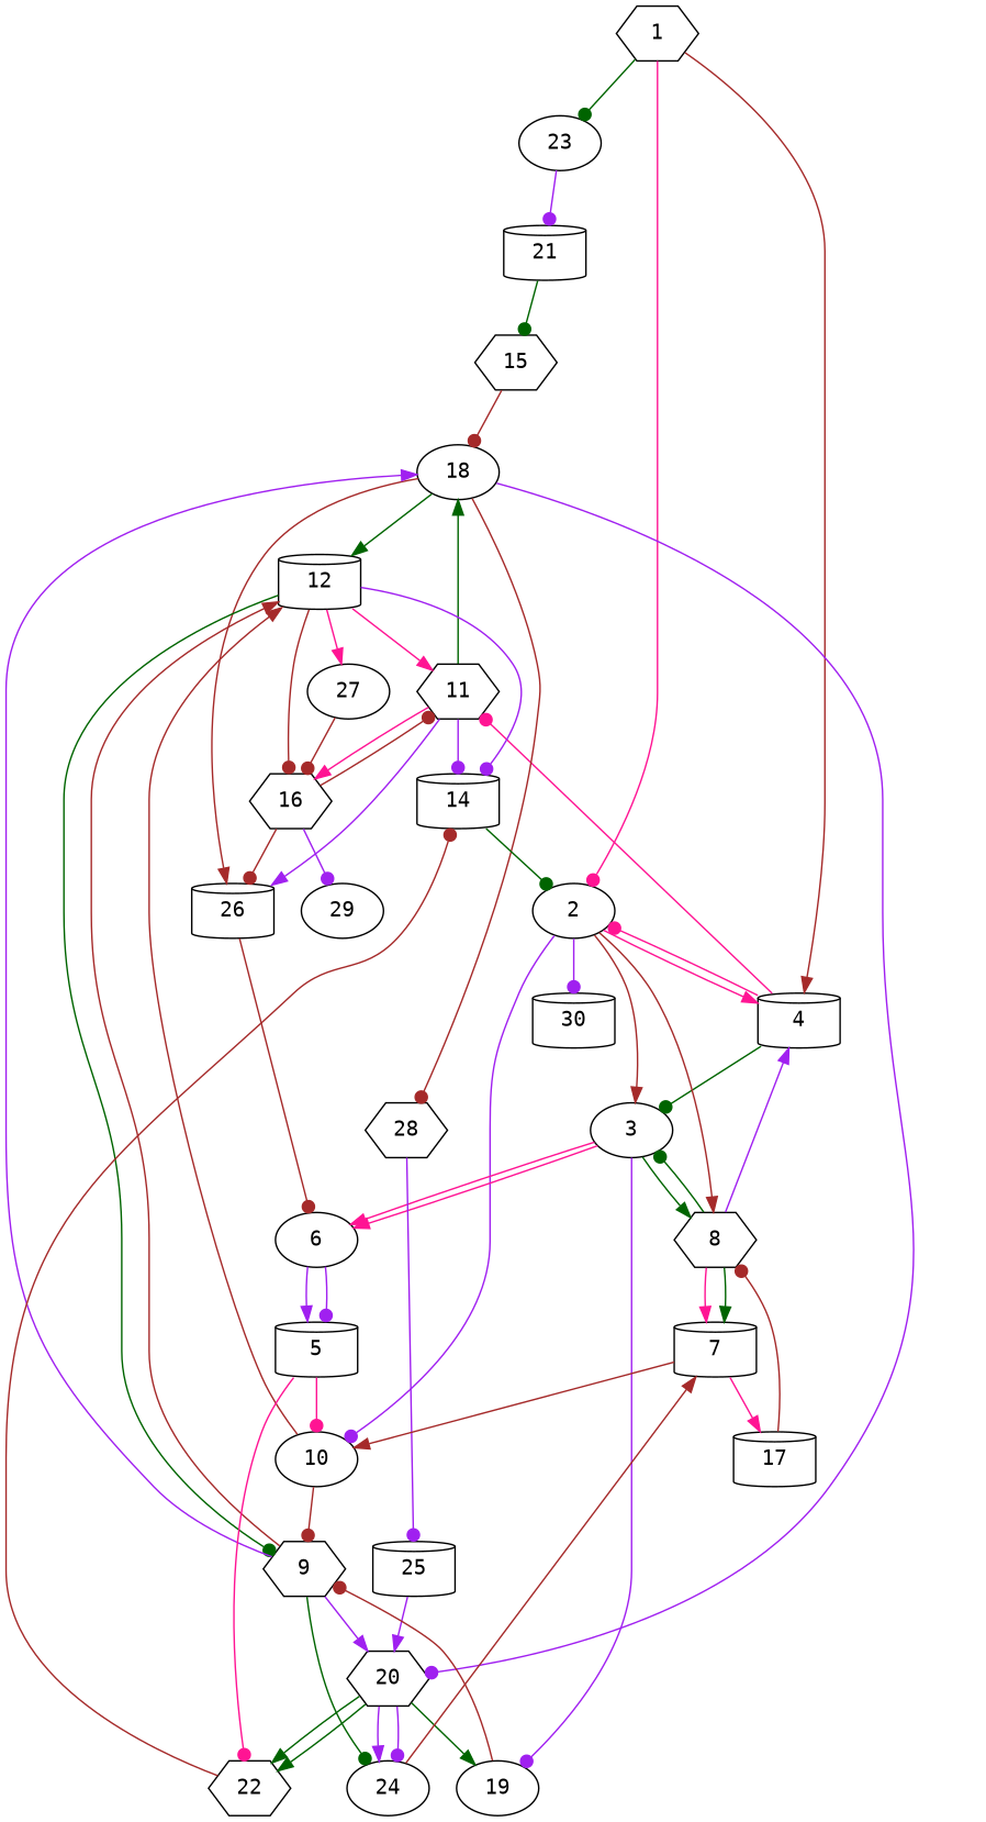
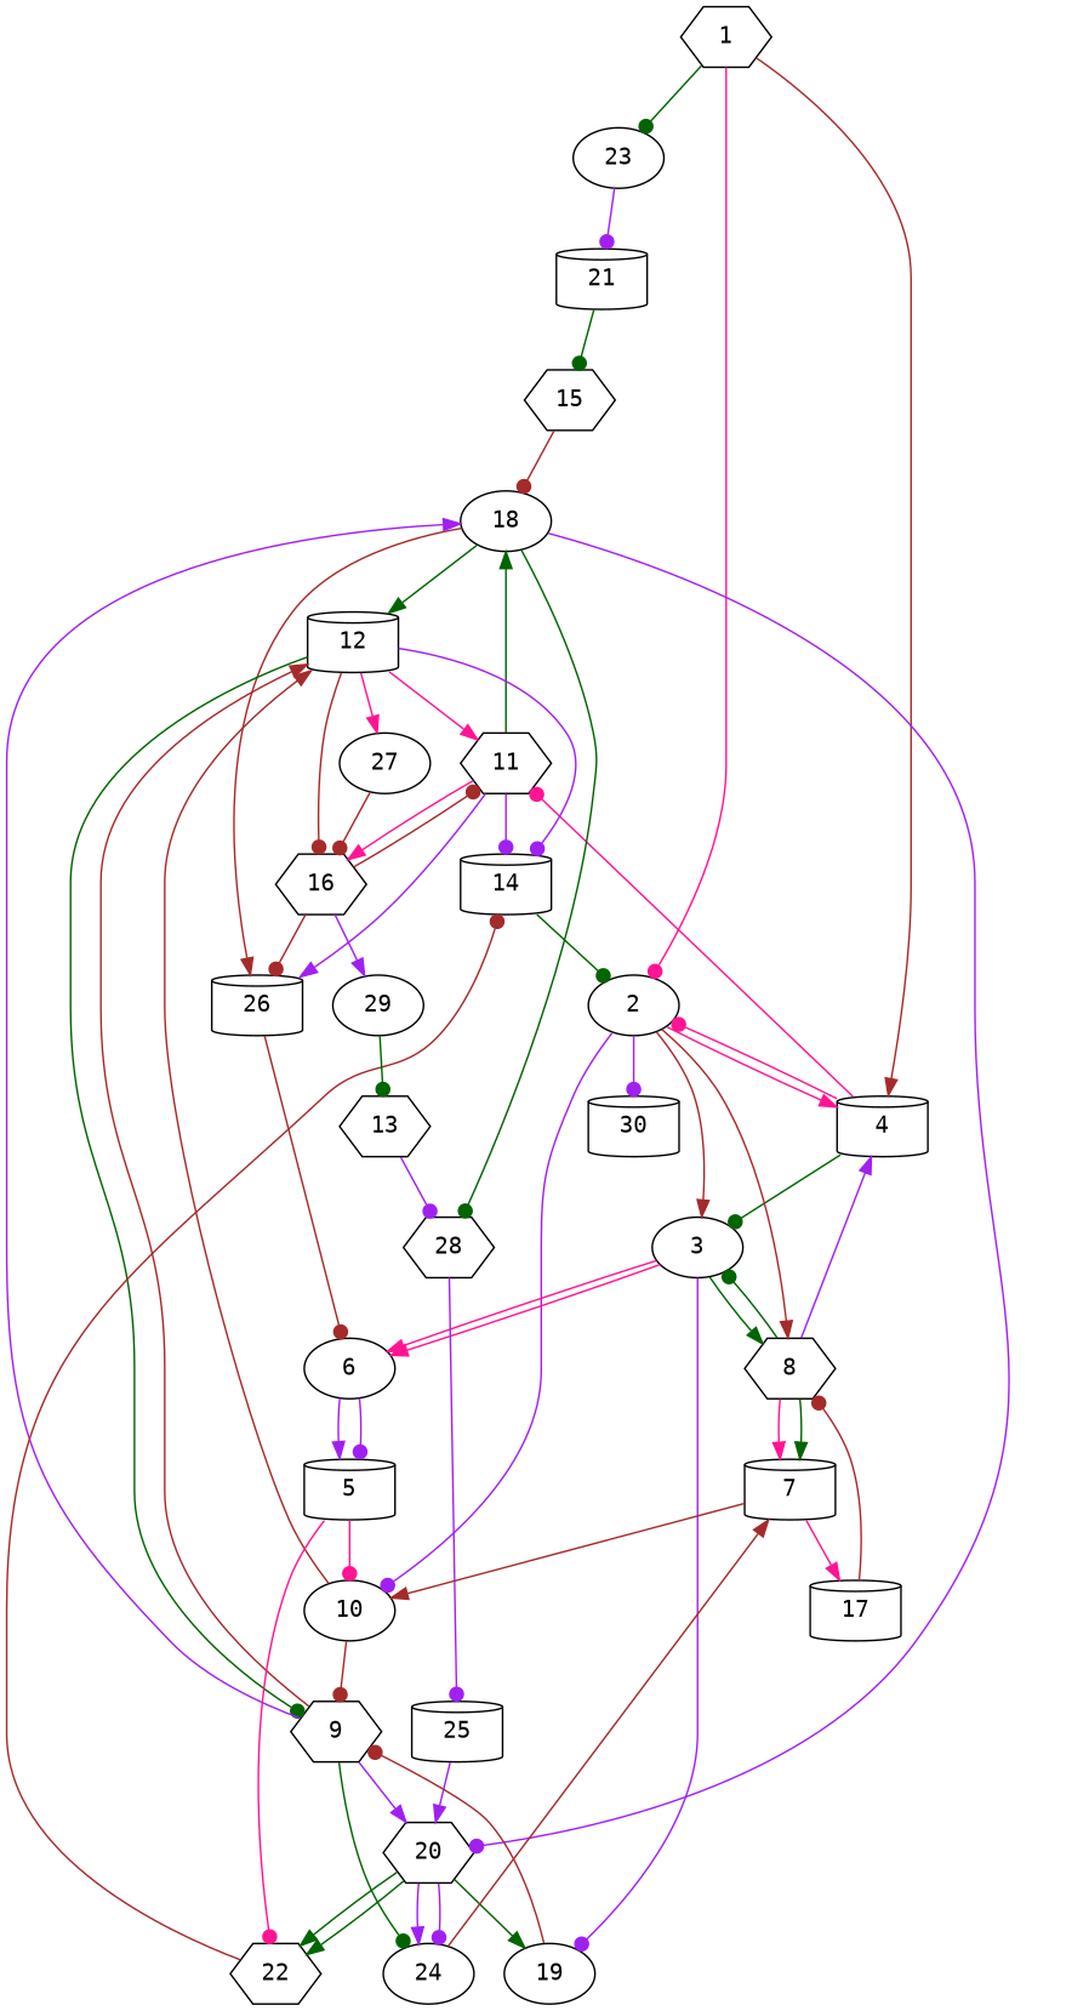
  digraph {
    fontname="DejaVu Sans Mono"
    node [fontname="DejaVu Sans Mono" shape=ellipse]
    edge [arrowhead=dot color=purple fontname="DejaVu Sans Mono"]
    23
    1 [shape=hexagon]
    4 [shape=cylinder]
    2
    21 [shape=cylinder]
    11 [shape=hexagon]
    3
    10
    8 [shape=hexagon]
    30 [shape=cylinder]
    15 [shape=hexagon]
    18
    12 [shape=cylinder]
    28 [shape=hexagon]
    20 [shape=hexagon]
    26 [shape=cylinder]
    27
    16 [shape=hexagon]
    14 [shape=cylinder]
    9 [shape=hexagon]
    25 [shape=cylinder]
    24
    22 [shape=hexagon]
    19
    6
    29
+   13 [shape=hexagon]
    7 [shape=cylinder]
    17 [shape=cylinder]
    5 [shape=cylinder]
    23 -> 21
    1 -> 23 [color=darkgreen]
    1 -> 4 [arrowhead=normal color=brown]
    1 -> 2 [color=deeppink]
    4 -> 2 [color=deeppink]
    4 -> 11 [color=deeppink]
    4 -> 3 [color=darkgreen]
    2 -> 4 [arrowhead=normal color=deeppink]
    2 -> 3 [arrowhead=normal color=brown]
    2 -> 10
    2 -> 8 [arrowhead=normal color=brown]
    2 -> 30
    21 -> 15 [color=darkgreen]
    11 -> 18 [arrowhead=normal color=darkgreen]
    11 -> 26 [arrowhead=normal]
    11 -> 16 [arrowhead=normal color=deeppink]
    11 -> 14
    3 -> 8 [arrowhead=normal color=darkgreen]
    3 -> 19
    3 -> 6 [arrowhead=normal color=deeppink]
    3 -> 6 [arrowhead=normal color=deeppink]
    10 -> 12 [arrowhead=normal color=brown]
    10 -> 9 [color=brown]
    8 -> 4 [arrowhead=normal]
    8 -> 3 [color=darkgreen]
    8 -> 7 [arrowhead=normal color=deeppink]
    8 -> 7 [arrowhead=normal color=darkgreen]
    15 -> 18 [color=brown]
    18 -> 12 [arrowhead=normal color=darkgreen]
-   18 -> 28 [color=brown]
+   18 -> 28 [color=darkgreen]
    18 -> 20
    18 -> 26 [arrowhead=normal color=brown]
    12 -> 11 [arrowhead=normal color=deeppink]
    12 -> 27 [arrowhead=normal color=deeppink]
    12 -> 16 [color=brown]
    12 -> 14
    12 -> 9 [color=darkgreen]
    28 -> 25
    20 -> 24 [arrowhead=normal]
    20 -> 24
    20 -> 22 [arrowhead=normal color=darkgreen]
    20 -> 22 [arrowhead=normal color=darkgreen]
    20 -> 19 [arrowhead=normal color=darkgreen]
    26 -> 6 [color=brown]
    27 -> 16 [color=brown]
    16 -> 11 [color=brown]
    16 -> 26 [color=brown]
-   16 -> 29
+   16 -> 29 [arrowhead=normal]
    14 -> 2 [color=darkgreen]
    9 -> 18 [arrowhead=normal]
    9 -> 12 [arrowhead=normal color=brown]
    9 -> 20 [arrowhead=normal]
    9 -> 24 [color=darkgreen]
    25 -> 20 [arrowhead=normal]
    24 -> 7 [arrowhead=normal color=brown]
    22 -> 14 [color=brown]
    19 -> 9 [color=brown]
    6 -> 5 [arrowhead=normal]
    6 -> 5
+   29 -> 13 [color=darkgreen]
+   13 -> 28
    7 -> 10 [arrowhead=normal color=brown]
    7 -> 17 [arrowhead=normal color=deeppink]
    17 -> 8 [color=brown]
    5 -> 10 [color=deeppink]
    5 -> 22 [color=deeppink]
  }
